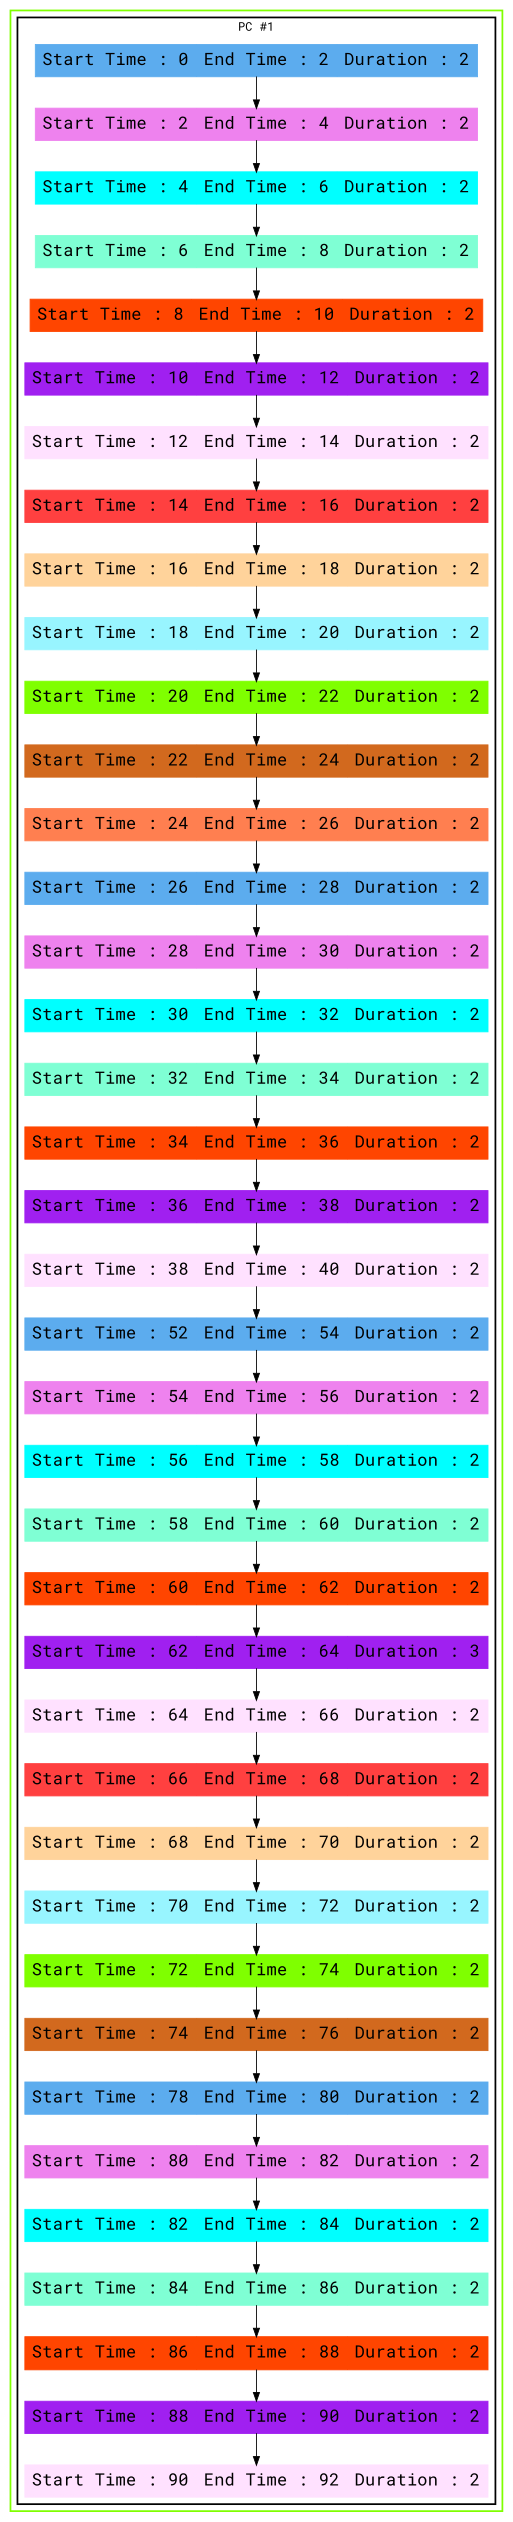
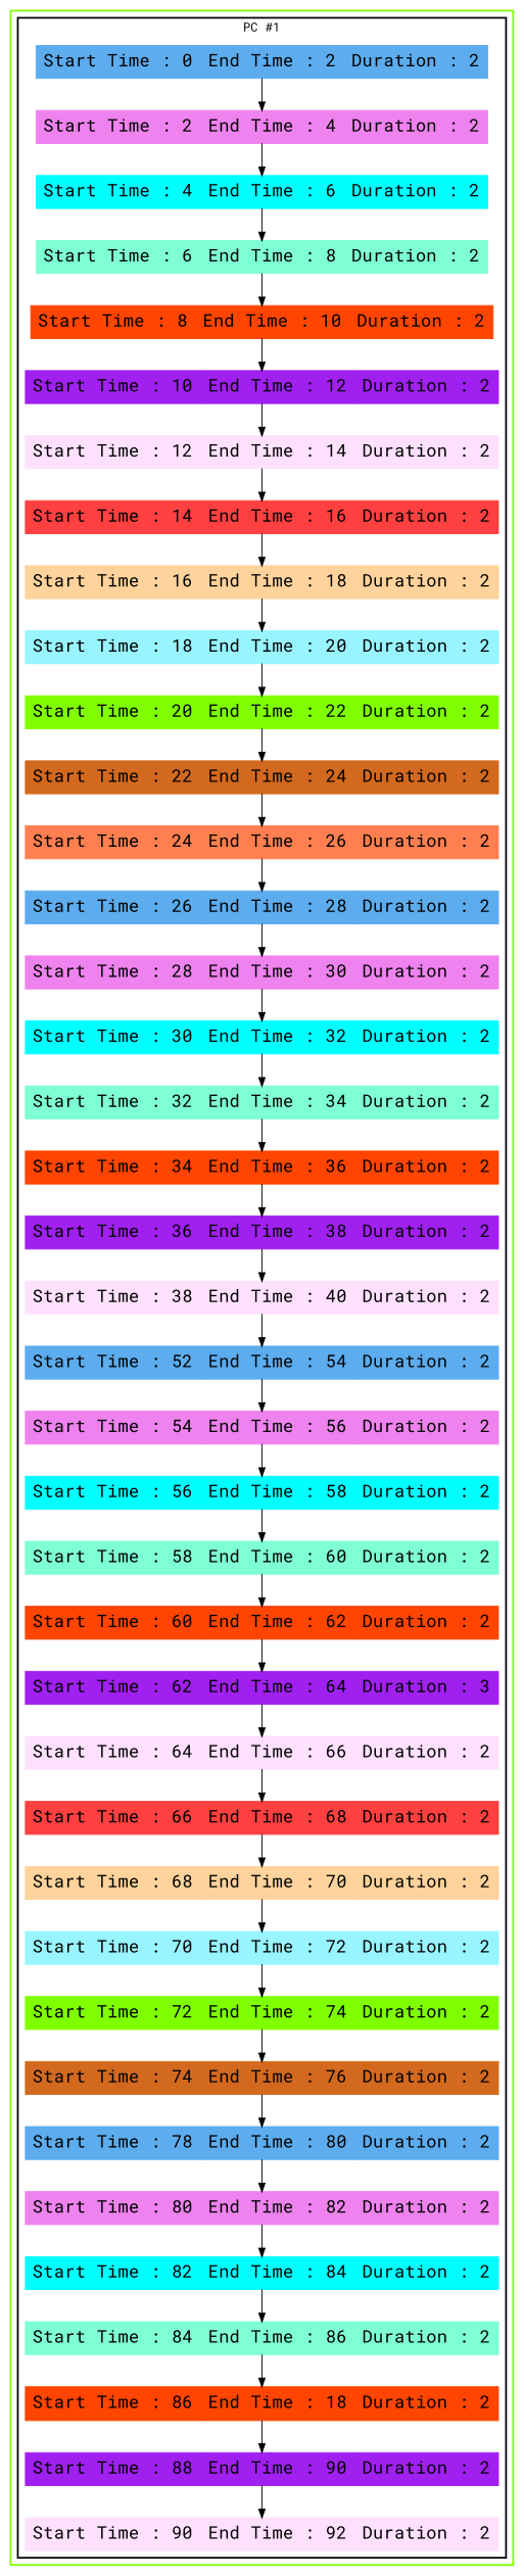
  digraph {
    fontname="Roboto Mono"
    rankdir=TB
    node [color=steelblue2 fontname="Roboto Mono" fontsize=20 shape=record style=filled]
    edge [fontname="Roboto Mono"]
    n1 [label="Start Time : 0 | End Time : 2 | Duration : 2"]
    n2 [color=violet label="Start Time : 2 | End Time : 4 | Duration : 2"]
    n3 [color=aqua label="Start Time : 4 | End Time : 6 | Duration : 2"]
    n4 [color=aquamarine label="Start Time : 6 | End Time : 8 | Duration : 2"]
    n5 [color=orangered1 label="Start Time : 8 | End Time : 10 | Duration : 2"]
    n6 [color=x11purple label="Start Time : 10 | End Time : 12 | Duration : 2"]
    n7 [color=thistle1 label="Start Time : 12 | End Time : 14 | Duration : 2"]
    n8 [color=brown1 label="Start Time : 14 | End Time : 16 | Duration : 2"]
    n9 [color=burlywood1 label="Start Time : 16 | End Time : 18 | Duration : 2"]
    n10 [color=cadetblue1 label="Start Time : 18 | End Time : 20 | Duration : 2"]
    n11 [color=chartreuse label="Start Time : 20 | End Time : 22 | Duration : 2"]
    n12 [color=chocolate label="Start Time : 22 | End Time : 24 | Duration : 2"]
    n13 [color=coral label="Start Time : 24 | End Time : 26 | Duration : 2"]
    n14 [label="Start Time : 26 | End Time : 28 | Duration : 2"]
    n15 [color=violet label="Start Time : 28 | End Time : 30 | Duration : 2"]
    n16 [color=aqua label="Start Time : 30 | End Time : 32 | Duration : 2"]
    n17 [color=aquamarine label="Start Time : 32 | End Time : 34 | Duration : 2"]
    n18 [color=orangered1 label="Start Time : 34 | End Time : 36 | Duration : 2"]
    n19 [color=x11purple label="Start Time : 36 | End Time : 38 | Duration : 2"]
    n20 [color=thistle1 label="Start Time : 38 | End Time : 40 | Duration : 2"]
    n21 [label="Start Time : 52 | End Time : 54 | Duration : 2"]
    n22 [color=violet label="Start Time : 54 | End Time : 56 | Duration : 2"]
    n23 [color=aqua label="Start Time : 56 | End Time : 58 | Duration : 2"]
    n24 [color=aquamarine label="Start Time : 58 | End Time : 60 | Duration : 2"]
    n25 [color=orangered1 label="Start Time : 60 | End Time : 62 | Duration : 2"]
    n26 [color=x11purple label="Start Time : 62 | End Time : 64 | Duration : 3"]
    n27 [color=thistle1 label="Start Time : 64 | End Time : 66 | Duration : 2"]
    n28 [color=brown1 label="Start Time : 66 | End Time : 68 | Duration : 2"]
    n29 [color=burlywood1 label="Start Time : 68 | End Time : 70 | Duration : 2"]
    n30 [color=cadetblue1 label="Start Time : 70 | End Time : 72 | Duration : 2"]
    n31 [color=chartreuse label="Start Time : 72 | End Time : 74 | Duration : 2"]
    n32 [color=chocolate label="Start Time : 74 | End Time : 76 | Duration : 2"]
    n33 [label="Start Time : 78 | End Time : 80 | Duration : 2"]
    n34 [color=violet label="Start Time : 80 | End Time : 82 | Duration : 2"]
    n35 [color=aqua label="Start Time : 82 | End Time : 84 | Duration : 2"]
    n36 [color=aquamarine label="Start Time : 84 | End Time : 86 | Duration : 2"]
-   n37 [color=orangered1 label="Start Time : 86 | End Time : 88 | Duration : 2"]
+   n37 [color=orangered1 label="Start Time : 86 | End Time : 18 | Duration : 2"]
    n38 [color=x11purple label="Start Time : 88 | End Time : 90 | Duration : 2"]
    n39 [color=thistle1 label="Start Time : 90 | End Time : 92 | Duration : 2"]
    subgraph cluster_1 {
      color=chartreuse
      style=bold
      subgraph cluster_2 {
        color=black
        label="PC #1"
        style=bold
        n1
        n2
        n3
        n4
        n5
        n6
        n7
        n8
        n9
        n10
        n11
        n12
        n13
        n14
        n15
        n16
        n17
        n18
        n19
        n20
        n21
        n22
        n23
        n24
        n25
        n26
        n27
        n28
        n29
        n30
        n31
        n32
        n33
        n34
        n35
        n36
        n37
        n38
        n39
      }
    }
    n1 -> n2
    n2 -> n3
    n3 -> n4
    n4 -> n5
    n5 -> n6
    n6 -> n7
    n7 -> n8
    n8 -> n9
    n9 -> n10
    n10 -> n11
    n11 -> n12
    n12 -> n13
    n13 -> n14
    n14 -> n15
    n15 -> n16
    n16 -> n17
    n17 -> n18
    n18 -> n19
    n19 -> n20
    n20 -> n21
    n21 -> n22
    n22 -> n23
    n23 -> n24
    n24 -> n25
    n25 -> n26
    n26 -> n27
    n27 -> n28
    n28 -> n29
    n29 -> n30
    n30 -> n31
    n31 -> n32
    n32 -> n33
    n33 -> n34
    n34 -> n35
    n35 -> n36
    n36 -> n37
    n37 -> n38
    n38 -> n39
  }
